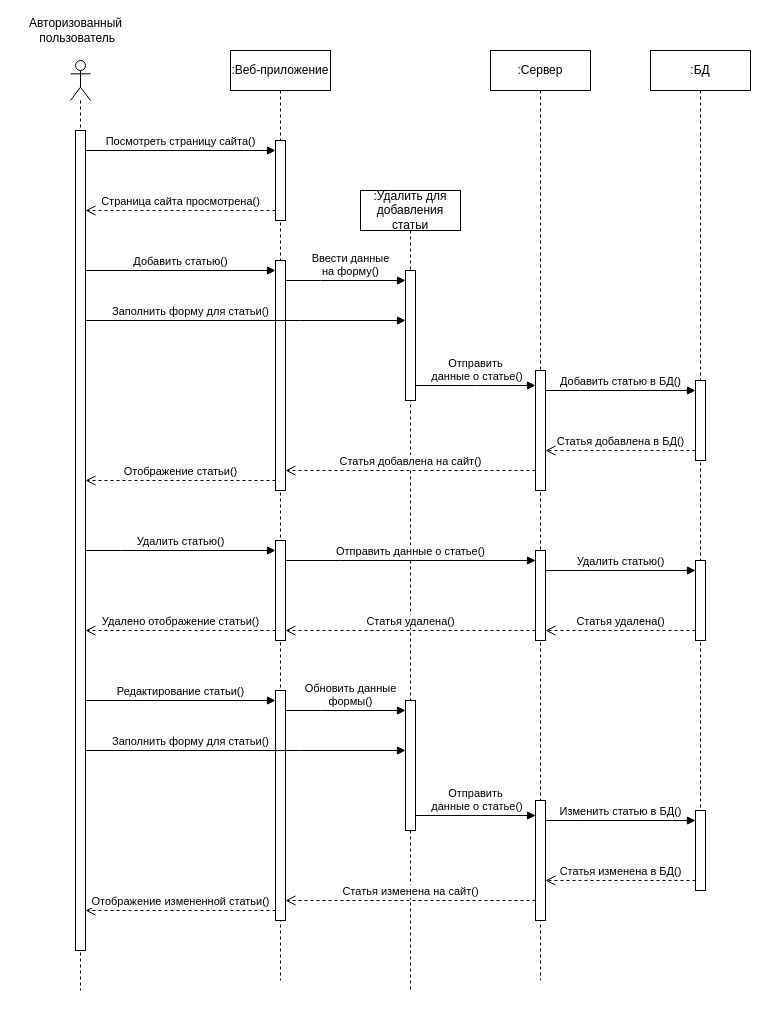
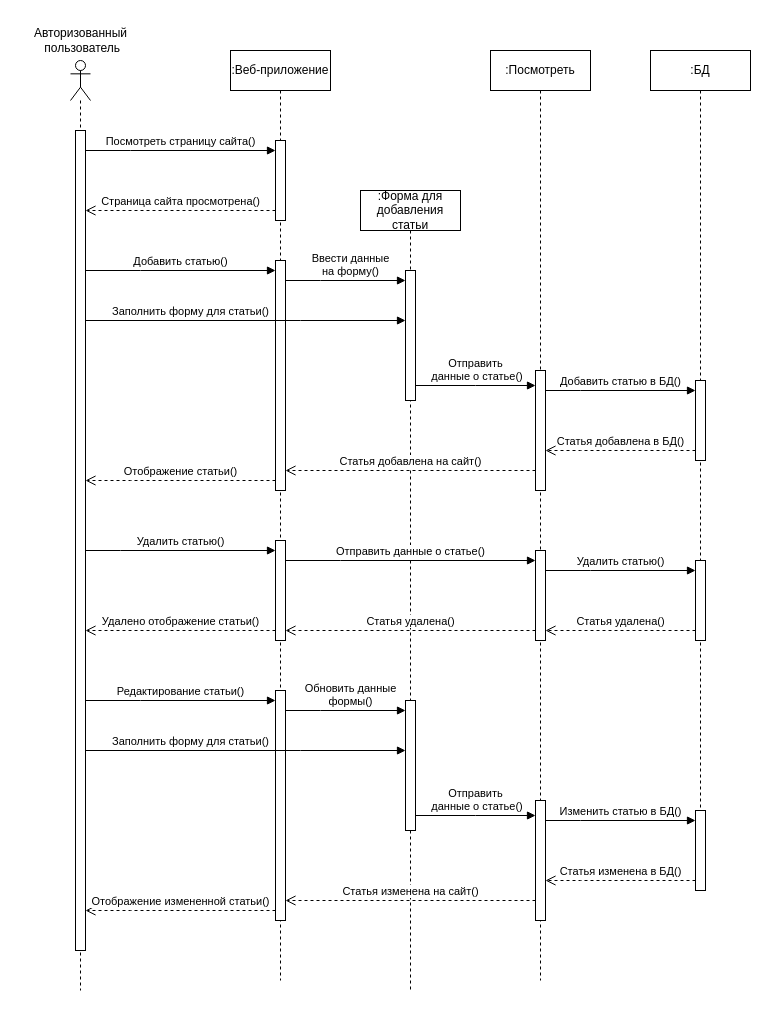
  <mxCell id="0" />
  <mxCell id="1" parent="0" />
  <mxCell id="2" value="" style="shape=umlLifeline;perimeter=lifelinePerimeter;whiteSpace=wrap;html=1;container=1;dropTarget=0;collapsible=0;recursiveResize=0;outlineConnect=0;portConstraint=eastwest;newEdgeStyle={&quot;edgeStyle&quot;:&quot;elbowEdgeStyle&quot;,&quot;elbow&quot;:&quot;vertical&quot;,&quot;curved&quot;:0,&quot;rounded&quot;:0};participant=umlActor;size=40;" parent="1" vertex="1"><mxGeometry x="70" y="60" width="20" height="930" as="geometry" /></mxCell>
  <mxCell id="3" value="" style="html=1;points=[];perimeter=orthogonalPerimeter;outlineConnect=0;targetShapes=umlLifeline;portConstraint=eastwest;newEdgeStyle={&quot;edgeStyle&quot;:&quot;elbowEdgeStyle&quot;,&quot;elbow&quot;:&quot;vertical&quot;,&quot;curved&quot;:0,&quot;rounded&quot;:0};" parent="2" vertex="1"><mxGeometry x="5" y="70" width="10" height="820" as="geometry" /></mxCell>
- <mxCell id="4" value="Авторизованный&lt;br&gt;&amp;nbsp;пользователь" style="text;html=1;align=center;verticalAlign=middle;resizable=0;points=[];autosize=1;strokeColor=none;fillColor=none;" parent="1" vertex="1"><mxGeometry x="15" y="10" width="120" height="40" as="geometry" /></mxCell>
+ <mxCell id="4" value="Авторизованный&lt;br&gt;&amp;nbsp;пользователь" style="text;html=1;align=center;verticalAlign=middle;resizable=0;points=[];autosize=1;strokeColor=none;fillColor=none;" parent="1" vertex="1"><mxGeometry x="20" y="20" width="120" height="40" as="geometry" /></mxCell>
  <mxCell id="5" value=":Веб-приложение" style="shape=umlLifeline;perimeter=lifelinePerimeter;whiteSpace=wrap;html=1;container=1;dropTarget=0;collapsible=0;recursiveResize=0;outlineConnect=0;portConstraint=eastwest;newEdgeStyle={&quot;edgeStyle&quot;:&quot;elbowEdgeStyle&quot;,&quot;elbow&quot;:&quot;vertical&quot;,&quot;curved&quot;:0,&quot;rounded&quot;:0};" parent="1" vertex="1"><mxGeometry x="230" y="50" width="100" height="930" as="geometry" /></mxCell>
  <mxCell id="6" value="" style="html=1;points=[];perimeter=orthogonalPerimeter;outlineConnect=0;targetShapes=umlLifeline;portConstraint=eastwest;newEdgeStyle={&quot;edgeStyle&quot;:&quot;elbowEdgeStyle&quot;,&quot;elbow&quot;:&quot;vertical&quot;,&quot;curved&quot;:0,&quot;rounded&quot;:0};" parent="5" vertex="1"><mxGeometry x="45" y="90" width="10" height="80" as="geometry" /></mxCell>
  <mxCell id="7" value="" style="html=1;points=[];perimeter=orthogonalPerimeter;outlineConnect=0;targetShapes=umlLifeline;portConstraint=eastwest;newEdgeStyle={&quot;edgeStyle&quot;:&quot;elbowEdgeStyle&quot;,&quot;elbow&quot;:&quot;vertical&quot;,&quot;curved&quot;:0,&quot;rounded&quot;:0};" parent="5" vertex="1"><mxGeometry x="45" y="210" width="10" height="230" as="geometry" /></mxCell>
  <mxCell id="8" value="" style="html=1;points=[];perimeter=orthogonalPerimeter;outlineConnect=0;targetShapes=umlLifeline;portConstraint=eastwest;newEdgeStyle={&quot;edgeStyle&quot;:&quot;elbowEdgeStyle&quot;,&quot;elbow&quot;:&quot;vertical&quot;,&quot;curved&quot;:0,&quot;rounded&quot;:0};" parent="5" vertex="1"><mxGeometry x="45" y="490" width="10" height="100" as="geometry" /></mxCell>
- <mxCell id="9" value=":Сервер" style="shape=umlLifeline;perimeter=lifelinePerimeter;whiteSpace=wrap;html=1;container=1;dropTarget=0;collapsible=0;recursiveResize=0;outlineConnect=0;portConstraint=eastwest;newEdgeStyle={&quot;edgeStyle&quot;:&quot;elbowEdgeStyle&quot;,&quot;elbow&quot;:&quot;vertical&quot;,&quot;curved&quot;:0,&quot;rounded&quot;:0};" parent="1" vertex="1"><mxGeometry x="490" y="50" width="100" height="930" as="geometry" /></mxCell>
+ <mxCell id="9" value=":Посмотреть" style="shape=umlLifeline;perimeter=lifelinePerimeter;whiteSpace=wrap;html=1;container=1;dropTarget=0;collapsible=0;recursiveResize=0;outlineConnect=0;portConstraint=eastwest;newEdgeStyle={&quot;edgeStyle&quot;:&quot;elbowEdgeStyle&quot;,&quot;elbow&quot;:&quot;vertical&quot;,&quot;curved&quot;:0,&quot;rounded&quot;:0};" parent="1" vertex="1"><mxGeometry x="490" y="50" width="100" height="930" as="geometry" /></mxCell>
  <mxCell id="10" value="" style="html=1;points=[];perimeter=orthogonalPerimeter;outlineConnect=0;targetShapes=umlLifeline;portConstraint=eastwest;newEdgeStyle={&quot;edgeStyle&quot;:&quot;elbowEdgeStyle&quot;,&quot;elbow&quot;:&quot;vertical&quot;,&quot;curved&quot;:0,&quot;rounded&quot;:0};" parent="9" vertex="1"><mxGeometry x="45" y="320" width="10" height="120" as="geometry" /></mxCell>
  <mxCell id="11" value="" style="html=1;points=[];perimeter=orthogonalPerimeter;outlineConnect=0;targetShapes=umlLifeline;portConstraint=eastwest;newEdgeStyle={&quot;edgeStyle&quot;:&quot;elbowEdgeStyle&quot;,&quot;elbow&quot;:&quot;vertical&quot;,&quot;curved&quot;:0,&quot;rounded&quot;:0};" parent="9" vertex="1"><mxGeometry x="45" y="500" width="10" height="90" as="geometry" /></mxCell>
  <mxCell id="12" value=":БД" style="shape=umlLifeline;perimeter=lifelinePerimeter;whiteSpace=wrap;html=1;container=1;dropTarget=0;collapsible=0;recursiveResize=0;outlineConnect=0;portConstraint=eastwest;newEdgeStyle={&quot;edgeStyle&quot;:&quot;elbowEdgeStyle&quot;,&quot;elbow&quot;:&quot;vertical&quot;,&quot;curved&quot;:0,&quot;rounded&quot;:0};" parent="1" vertex="1"><mxGeometry x="650" y="50" width="100" height="760" as="geometry" /></mxCell>
  <mxCell id="13" value="" style="html=1;points=[];perimeter=orthogonalPerimeter;outlineConnect=0;targetShapes=umlLifeline;portConstraint=eastwest;newEdgeStyle={&quot;edgeStyle&quot;:&quot;elbowEdgeStyle&quot;,&quot;elbow&quot;:&quot;vertical&quot;,&quot;curved&quot;:0,&quot;rounded&quot;:0};" parent="12" vertex="1"><mxGeometry x="45" y="330" width="10" height="80" as="geometry" /></mxCell>
  <mxCell id="14" value="" style="html=1;points=[];perimeter=orthogonalPerimeter;outlineConnect=0;targetShapes=umlLifeline;portConstraint=eastwest;newEdgeStyle={&quot;edgeStyle&quot;:&quot;elbowEdgeStyle&quot;,&quot;elbow&quot;:&quot;vertical&quot;,&quot;curved&quot;:0,&quot;rounded&quot;:0};" parent="12" vertex="1"><mxGeometry x="45" y="510" width="10" height="80" as="geometry" /></mxCell>
  <mxCell id="15" value="Посмотреть страницу сайта()" style="html=1;verticalAlign=bottom;endArrow=block;edgeStyle=elbowEdgeStyle;elbow=vertical;curved=0;rounded=0;" parent="1" source="3" target="6" edge="1"><mxGeometry relative="1" as="geometry"><mxPoint x="190" y="140" as="sourcePoint" /><Array as="points"><mxPoint x="130" y="150" /></Array></mxGeometry></mxCell>
  <mxCell id="16" value="Страница сайта просмотрена()" style="html=1;verticalAlign=bottom;endArrow=open;dashed=1;endSize=8;edgeStyle=elbowEdgeStyle;elbow=vertical;curved=0;rounded=0;" parent="1" source="6" target="3" edge="1"><mxGeometry relative="1" as="geometry"><mxPoint x="179" y="215" as="targetPoint" /><Array as="points"><mxPoint x="150" y="210" /></Array></mxGeometry></mxCell>
  <mxCell id="17" value="Добавить статью()" style="html=1;verticalAlign=bottom;endArrow=block;edgeStyle=elbowEdgeStyle;elbow=vertical;curved=0;rounded=0;" parent="1" source="3" target="7" edge="1"><mxGeometry relative="1" as="geometry"><mxPoint x="205" y="260" as="sourcePoint" /><Array as="points"><mxPoint x="140" y="270" /></Array><mxPoint as="offset" /></mxGeometry></mxCell>
  <mxCell id="18" value="Отображение статьи()" style="html=1;verticalAlign=bottom;endArrow=open;dashed=1;endSize=8;edgeStyle=elbowEdgeStyle;elbow=vertical;curved=0;rounded=0;" parent="1" source="7" target="3" edge="1"><mxGeometry relative="1" as="geometry"><mxPoint x="205" y="335" as="targetPoint" /><mxPoint x="275" y="380" as="sourcePoint" /><Array as="points"><mxPoint x="130" y="480" /><mxPoint x="170" y="400" /><mxPoint x="210" y="380" /><mxPoint x="220" y="340" /><mxPoint x="150" y="330" /></Array></mxGeometry></mxCell>
- <mxCell id="19" value=":Удалить для добавления статьи" style="shape=umlLifeline;perimeter=lifelinePerimeter;whiteSpace=wrap;html=1;container=1;dropTarget=0;collapsible=0;recursiveResize=0;outlineConnect=0;portConstraint=eastwest;newEdgeStyle={&quot;edgeStyle&quot;:&quot;elbowEdgeStyle&quot;,&quot;elbow&quot;:&quot;vertical&quot;,&quot;curved&quot;:0,&quot;rounded&quot;:0};" parent="1" vertex="1"><mxGeometry x="360" y="190" width="100" height="800" as="geometry" /></mxCell>
+ <mxCell id="19" value=":Форма для добавления статьи" style="shape=umlLifeline;perimeter=lifelinePerimeter;whiteSpace=wrap;html=1;container=1;dropTarget=0;collapsible=0;recursiveResize=0;outlineConnect=0;portConstraint=eastwest;newEdgeStyle={&quot;edgeStyle&quot;:&quot;elbowEdgeStyle&quot;,&quot;elbow&quot;:&quot;vertical&quot;,&quot;curved&quot;:0,&quot;rounded&quot;:0};" parent="1" vertex="1"><mxGeometry x="360" y="190" width="100" height="800" as="geometry" /></mxCell>
  <mxCell id="20" value="" style="html=1;points=[];perimeter=orthogonalPerimeter;outlineConnect=0;targetShapes=umlLifeline;portConstraint=eastwest;newEdgeStyle={&quot;edgeStyle&quot;:&quot;elbowEdgeStyle&quot;,&quot;elbow&quot;:&quot;vertical&quot;,&quot;curved&quot;:0,&quot;rounded&quot;:0};" parent="19" vertex="1"><mxGeometry x="45" y="80" width="10" height="130" as="geometry" /></mxCell>
  <mxCell id="21" value="Ввести данные &lt;br&gt;на форму()" style="html=1;verticalAlign=bottom;endArrow=block;edgeStyle=elbowEdgeStyle;elbow=vertical;curved=0;rounded=0;" parent="1" source="7" target="20" edge="1"><mxGeometry x="0.083" relative="1" as="geometry"><mxPoint x="325" y="270" as="sourcePoint" /><Array as="points"><mxPoint x="320" y="280" /></Array><mxPoint as="offset" /></mxGeometry></mxCell>
  <mxCell id="22" value="Заполнить форму для статьи()" style="html=1;verticalAlign=bottom;endArrow=block;edgeStyle=elbowEdgeStyle;elbow=vertical;curved=0;rounded=0;" parent="1" source="3" target="20" edge="1"><mxGeometry x="-0.344" width="80" relative="1" as="geometry"><mxPoint x="150" y="310" as="sourcePoint" /><mxPoint x="230" y="310" as="targetPoint" /><Array as="points"><mxPoint x="300" y="320" /></Array><mxPoint as="offset" /></mxGeometry></mxCell>
  <mxCell id="23" value="Отправить&lt;br&gt;&amp;nbsp;данные о статье()" style="html=1;verticalAlign=bottom;endArrow=block;edgeStyle=elbowEdgeStyle;elbow=vertical;curved=0;rounded=0;" parent="1" source="20" target="10" edge="1"><mxGeometry relative="1" as="geometry"><mxPoint x="435" y="380" as="sourcePoint" /><mxPoint as="offset" /></mxGeometry></mxCell>
  <mxCell id="24" value="Добавить статью в БД()" style="html=1;verticalAlign=bottom;endArrow=block;edgeStyle=elbowEdgeStyle;elbow=vertical;curved=0;rounded=0;" parent="1" source="10" target="13" edge="1"><mxGeometry relative="1" as="geometry"><mxPoint x="625" y="380" as="sourcePoint" /><Array as="points"><mxPoint x="580" y="390" /></Array></mxGeometry></mxCell>
  <mxCell id="25" value="Статья добавлена в БД()" style="html=1;verticalAlign=bottom;endArrow=open;dashed=1;endSize=8;edgeStyle=elbowEdgeStyle;elbow=vertical;curved=0;rounded=0;" parent="1" source="13" target="10" edge="1"><mxGeometry relative="1" as="geometry"><mxPoint x="625" y="455" as="targetPoint" /><Array as="points"><mxPoint x="580" y="450" /></Array><mxPoint as="offset" /></mxGeometry></mxCell>
  <mxCell id="26" value="Статья добавлена на сайт()" style="html=1;verticalAlign=bottom;endArrow=open;dashed=1;endSize=8;edgeStyle=elbowEdgeStyle;elbow=vertical;curved=0;rounded=0;" parent="1" source="10" target="7" edge="1"><mxGeometry relative="1" as="geometry"><mxPoint x="465" y="455" as="targetPoint" /><Array as="points"><mxPoint x="340" y="470" /></Array></mxGeometry></mxCell>
  <mxCell id="27" value="Удалить статью()" style="html=1;verticalAlign=bottom;endArrow=block;edgeStyle=elbowEdgeStyle;elbow=vertical;curved=0;rounded=0;" parent="1" source="3" target="8" edge="1"><mxGeometry relative="1" as="geometry"><mxPoint x="205" y="540" as="sourcePoint" /><Array as="points"><mxPoint x="120" y="550" /></Array><mxPoint as="offset" /></mxGeometry></mxCell>
  <mxCell id="28" value="Удалено отображение статьи()" style="html=1;verticalAlign=bottom;endArrow=open;dashed=1;endSize=8;edgeStyle=elbowEdgeStyle;elbow=vertical;curved=0;rounded=0;" parent="1" source="8" target="3" edge="1"><mxGeometry relative="1" as="geometry"><mxPoint x="205" y="615" as="targetPoint" /><Array as="points"><mxPoint x="210" y="630" /><mxPoint x="140" y="610" /></Array></mxGeometry></mxCell>
  <mxCell id="29" value="Отправить данные о статье()" style="html=1;verticalAlign=bottom;endArrow=block;edgeStyle=elbowEdgeStyle;elbow=vertical;curved=0;rounded=0;" parent="1" source="8" target="11" edge="1"><mxGeometry relative="1" as="geometry"><mxPoint x="465" y="550" as="sourcePoint" /><Array as="points"><mxPoint x="340" y="560" /></Array></mxGeometry></mxCell>
  <mxCell id="30" value="Статья удалена()" style="html=1;verticalAlign=bottom;endArrow=open;dashed=1;endSize=8;edgeStyle=elbowEdgeStyle;elbow=vertical;curved=0;rounded=0;" parent="1" source="11" target="8" edge="1"><mxGeometry relative="1" as="geometry"><mxPoint x="465" y="625" as="targetPoint" /><Array as="points"><mxPoint x="380" y="630" /><mxPoint x="440" y="620" /><mxPoint x="370" y="630" /><mxPoint x="320" y="610" /></Array></mxGeometry></mxCell>
  <mxCell id="31" value="Удалить статью()" style="html=1;verticalAlign=bottom;endArrow=block;edgeStyle=elbowEdgeStyle;elbow=vertical;curved=0;rounded=0;" parent="1" source="11" target="14" edge="1"><mxGeometry x="0.006" relative="1" as="geometry"><mxPoint x="630" y="560" as="sourcePoint" /><Array as="points"><mxPoint x="590" y="570" /></Array><mxPoint as="offset" /></mxGeometry></mxCell>
  <mxCell id="32" value="Статья удалена()" style="html=1;verticalAlign=bottom;endArrow=open;dashed=1;endSize=8;edgeStyle=elbowEdgeStyle;elbow=vertical;curved=0;rounded=0;" parent="1" source="14" target="11" edge="1"><mxGeometry relative="1" as="geometry"><mxPoint x="630" y="635" as="targetPoint" /><Array as="points"><mxPoint x="590" y="630" /></Array></mxGeometry></mxCell>
  <mxCell id="33" value="" style="html=1;points=[];perimeter=orthogonalPerimeter;outlineConnect=0;targetShapes=umlLifeline;portConstraint=eastwest;newEdgeStyle={&quot;edgeStyle&quot;:&quot;elbowEdgeStyle&quot;,&quot;elbow&quot;:&quot;vertical&quot;,&quot;curved&quot;:0,&quot;rounded&quot;:0};" parent="1" vertex="1"><mxGeometry x="275" y="690" width="10" height="230" as="geometry" /></mxCell>
  <mxCell id="34" value="" style="html=1;points=[];perimeter=orthogonalPerimeter;outlineConnect=0;targetShapes=umlLifeline;portConstraint=eastwest;newEdgeStyle={&quot;edgeStyle&quot;:&quot;elbowEdgeStyle&quot;,&quot;elbow&quot;:&quot;vertical&quot;,&quot;curved&quot;:0,&quot;rounded&quot;:0};" parent="1" vertex="1"><mxGeometry x="535" y="800" width="10" height="120" as="geometry" /></mxCell>
  <mxCell id="35" value="" style="html=1;points=[];perimeter=orthogonalPerimeter;outlineConnect=0;targetShapes=umlLifeline;portConstraint=eastwest;newEdgeStyle={&quot;edgeStyle&quot;:&quot;elbowEdgeStyle&quot;,&quot;elbow&quot;:&quot;vertical&quot;,&quot;curved&quot;:0,&quot;rounded&quot;:0};" parent="1" vertex="1"><mxGeometry x="695" y="810" width="10" height="80" as="geometry" /></mxCell>
  <mxCell id="36" value="Редактирование статьи()" style="html=1;verticalAlign=bottom;endArrow=block;edgeStyle=elbowEdgeStyle;elbow=vertical;curved=0;rounded=0;" parent="1" target="33" edge="1"><mxGeometry relative="1" as="geometry"><mxPoint x="85" y="700" as="sourcePoint" /><Array as="points"><mxPoint x="140" y="700" /></Array><mxPoint as="offset" /></mxGeometry></mxCell>
  <mxCell id="37" value="Отображение измененной статьи()" style="html=1;verticalAlign=bottom;endArrow=open;dashed=1;endSize=8;edgeStyle=elbowEdgeStyle;elbow=vertical;curved=0;rounded=0;" parent="1" source="33" edge="1"><mxGeometry relative="1" as="geometry"><mxPoint x="85" y="910" as="targetPoint" /><mxPoint x="275" y="810" as="sourcePoint" /><Array as="points"><mxPoint x="130" y="910" /><mxPoint x="170" y="830" /><mxPoint x="210" y="810" /><mxPoint x="220" y="770" /><mxPoint x="150" y="760" /></Array></mxGeometry></mxCell>
  <mxCell id="38" value="" style="html=1;points=[];perimeter=orthogonalPerimeter;outlineConnect=0;targetShapes=umlLifeline;portConstraint=eastwest;newEdgeStyle={&quot;edgeStyle&quot;:&quot;elbowEdgeStyle&quot;,&quot;elbow&quot;:&quot;vertical&quot;,&quot;curved&quot;:0,&quot;rounded&quot;:0};" parent="1" vertex="1"><mxGeometry x="405" y="700" width="10" height="130" as="geometry" /></mxCell>
  <mxCell id="39" value="Обновить данные &lt;br&gt;формы()" style="html=1;verticalAlign=bottom;endArrow=block;edgeStyle=elbowEdgeStyle;elbow=vertical;curved=0;rounded=0;" parent="1" source="33" target="38" edge="1"><mxGeometry x="0.083" relative="1" as="geometry"><mxPoint x="325" y="700" as="sourcePoint" /><Array as="points"><mxPoint x="320" y="710" /></Array><mxPoint as="offset" /></mxGeometry></mxCell>
  <mxCell id="40" value="Заполнить форму для статьи()" style="html=1;verticalAlign=bottom;endArrow=block;edgeStyle=elbowEdgeStyle;elbow=vertical;curved=0;rounded=0;" parent="1" target="38" edge="1"><mxGeometry x="-0.344" width="80" relative="1" as="geometry"><mxPoint x="85" y="750" as="sourcePoint" /><mxPoint x="230" y="740" as="targetPoint" /><Array as="points"><mxPoint x="300" y="750" /></Array><mxPoint as="offset" /></mxGeometry></mxCell>
  <mxCell id="41" value="Отправить&lt;br&gt;&amp;nbsp;данные о статье()" style="html=1;verticalAlign=bottom;endArrow=block;edgeStyle=elbowEdgeStyle;elbow=vertical;curved=0;rounded=0;" parent="1" source="38" target="34" edge="1"><mxGeometry relative="1" as="geometry"><mxPoint x="435" y="810" as="sourcePoint" /><mxPoint as="offset" /></mxGeometry></mxCell>
  <mxCell id="42" value="Изменить статью в БД()" style="html=1;verticalAlign=bottom;endArrow=block;edgeStyle=elbowEdgeStyle;elbow=vertical;curved=0;rounded=0;" parent="1" source="34" target="35" edge="1"><mxGeometry relative="1" as="geometry"><mxPoint x="625" y="810" as="sourcePoint" /><Array as="points"><mxPoint x="580" y="820" /></Array></mxGeometry></mxCell>
  <mxCell id="43" value="Статья изменена в БД()" style="html=1;verticalAlign=bottom;endArrow=open;dashed=1;endSize=8;edgeStyle=elbowEdgeStyle;elbow=vertical;curved=0;rounded=0;" parent="1" source="35" target="34" edge="1"><mxGeometry relative="1" as="geometry"><mxPoint x="625" y="885" as="targetPoint" /><Array as="points"><mxPoint x="580" y="880" /></Array><mxPoint as="offset" /></mxGeometry></mxCell>
  <mxCell id="44" value="Статья изменена на сайт()" style="html=1;verticalAlign=bottom;endArrow=open;dashed=1;endSize=8;edgeStyle=elbowEdgeStyle;elbow=vertical;curved=0;rounded=0;" parent="1" source="34" target="33" edge="1"><mxGeometry relative="1" as="geometry"><mxPoint x="465" y="885" as="targetPoint" /><Array as="points"><mxPoint x="340" y="900" /></Array></mxGeometry></mxCell>
